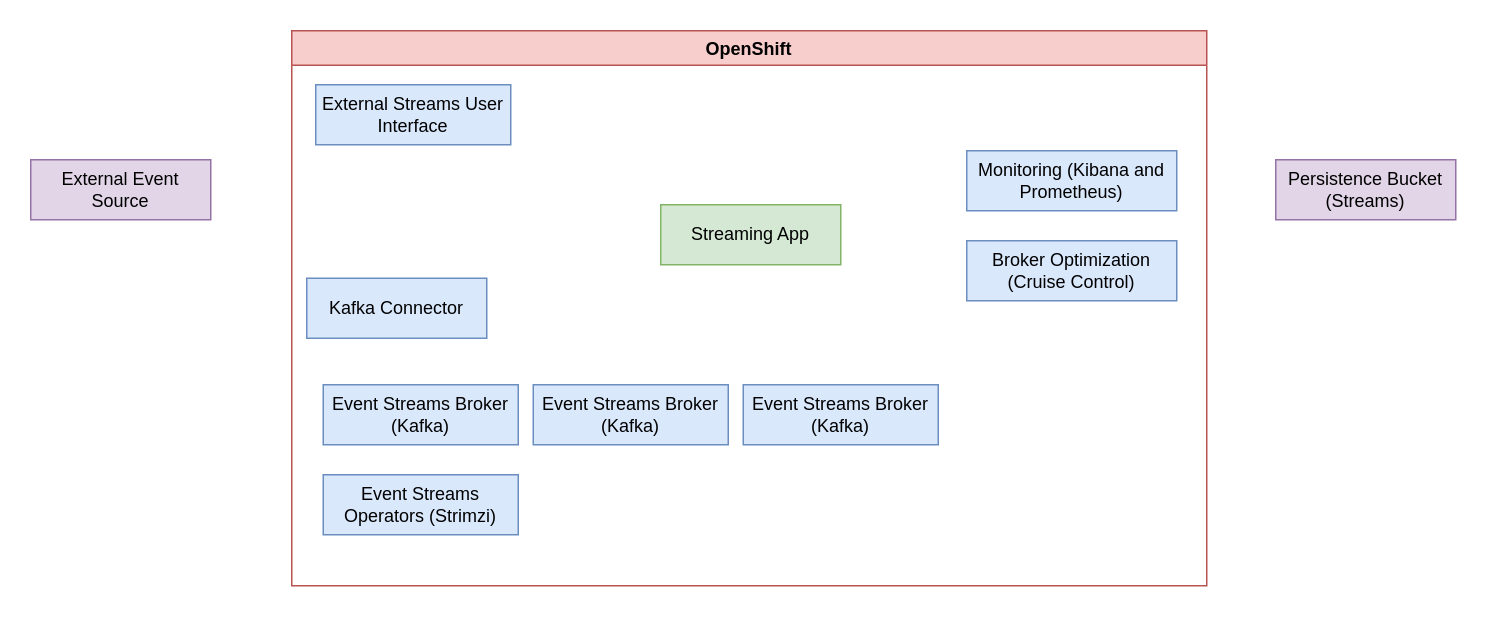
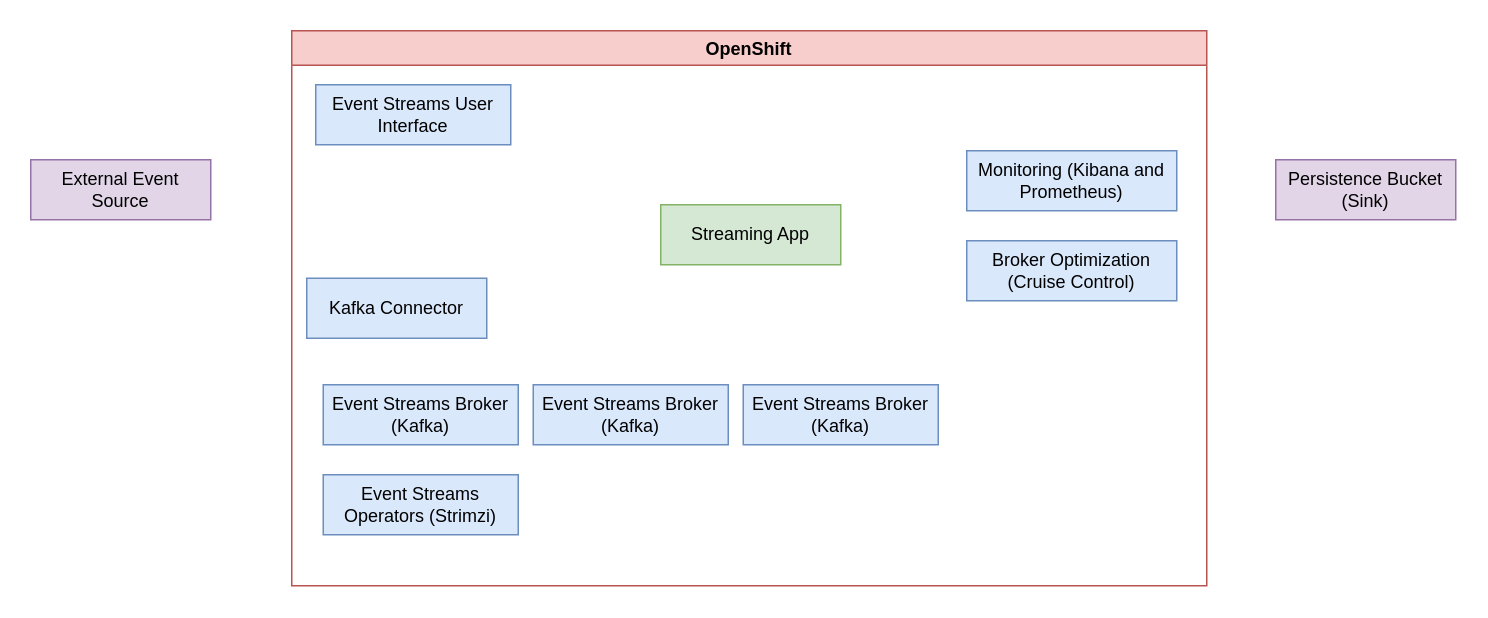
  <mxCell id="0" />
  <mxCell id="1" parent="0" />
  <mxCell id="2" value="Streaming App" style="rounded=0;whiteSpace=wrap;html=1;fillColor=#d5e8d4;strokeColor=#82b366;" vertex="1" parent="1"><mxGeometry x="440" y="136" width="120" height="40" as="geometry" /></mxCell>
  <mxCell id="3" value="Event Streams Broker (Kafka)" style="rounded=0;whiteSpace=wrap;html=1;fillColor=#dae8fc;strokeColor=#6c8ebf;" vertex="1" parent="1"><mxGeometry x="215" y="256" width="130" height="40" as="geometry" /></mxCell>
  <mxCell id="4" value="Event Streams Broker (Kafka)" style="rounded=0;whiteSpace=wrap;html=1;fillColor=#dae8fc;strokeColor=#6c8ebf;" vertex="1" parent="1"><mxGeometry x="355" y="256" width="130" height="40" as="geometry" /></mxCell>
  <mxCell id="5" value="Event Streams Broker (Kafka)" style="rounded=0;whiteSpace=wrap;html=1;fillColor=#dae8fc;strokeColor=#6c8ebf;" vertex="1" parent="1"><mxGeometry x="495" y="256" width="130" height="40" as="geometry" /></mxCell>
  <mxCell id="6" value="Event Streams Operators (Strimzi)" style="rounded=0;whiteSpace=wrap;html=1;fillColor=#dae8fc;strokeColor=#6c8ebf;" vertex="1" parent="1"><mxGeometry x="215" y="316" width="130" height="40" as="geometry" /></mxCell>
- <mxCell id="7" value="External Streams User Interface" style="rounded=0;whiteSpace=wrap;html=1;fillColor=#dae8fc;strokeColor=#6c8ebf;" vertex="1" parent="1"><mxGeometry x="210" y="56" width="130" height="40" as="geometry" /></mxCell>
+ <mxCell id="7" value="Event Streams User Interface" style="rounded=0;whiteSpace=wrap;html=1;fillColor=#dae8fc;strokeColor=#6c8ebf;" vertex="1" parent="1"><mxGeometry x="210" y="56" width="130" height="40" as="geometry" /></mxCell>
  <mxCell id="8" value="OpenShift" style="swimlane;fillColor=#f8cecc;strokeColor=#b85450;" vertex="1" parent="1"><mxGeometry x="194" y="20" width="610" height="370" as="geometry" /></mxCell>
  <mxCell id="9" value="Broker Optimization (Cruise Control)" style="rounded=0;whiteSpace=wrap;html=1;fillColor=#dae8fc;strokeColor=#6c8ebf;" vertex="1" parent="8"><mxGeometry x="450" y="140" width="140" height="40" as="geometry" /></mxCell>
  <mxCell id="10" value="Monitoring (Kibana and Prometheus)" style="rounded=0;whiteSpace=wrap;html=1;fillColor=#dae8fc;strokeColor=#6c8ebf;" vertex="1" parent="8"><mxGeometry x="450" y="80" width="140" height="40" as="geometry" /></mxCell>
  <mxCell id="11" value="Kafka Connector" style="rounded=0;whiteSpace=wrap;html=1;fillColor=#dae8fc;strokeColor=#6c8ebf;" vertex="1" parent="8"><mxGeometry x="10" y="165" width="120" height="40" as="geometry" /></mxCell>
  <mxCell id="12" value="External Event Source" style="rounded=0;whiteSpace=wrap;html=1;fillColor=#e1d5e7;strokeColor=#9673a6;" vertex="1" parent="1"><mxGeometry x="20" y="106" width="120" height="40" as="geometry" /></mxCell>
- <mxCell id="13" value="Persistence Bucket (Streams)" style="rounded=0;whiteSpace=wrap;html=1;fillColor=#e1d5e7;strokeColor=#9673a6;" vertex="1" parent="1"><mxGeometry x="850" y="106" width="120" height="40" as="geometry" /></mxCell>
+ <mxCell id="13" value="Persistence Bucket (Sink)" style="rounded=0;whiteSpace=wrap;html=1;fillColor=#e1d5e7;strokeColor=#9673a6;" vertex="1" parent="1"><mxGeometry x="850" y="106" width="120" height="40" as="geometry" /></mxCell>
